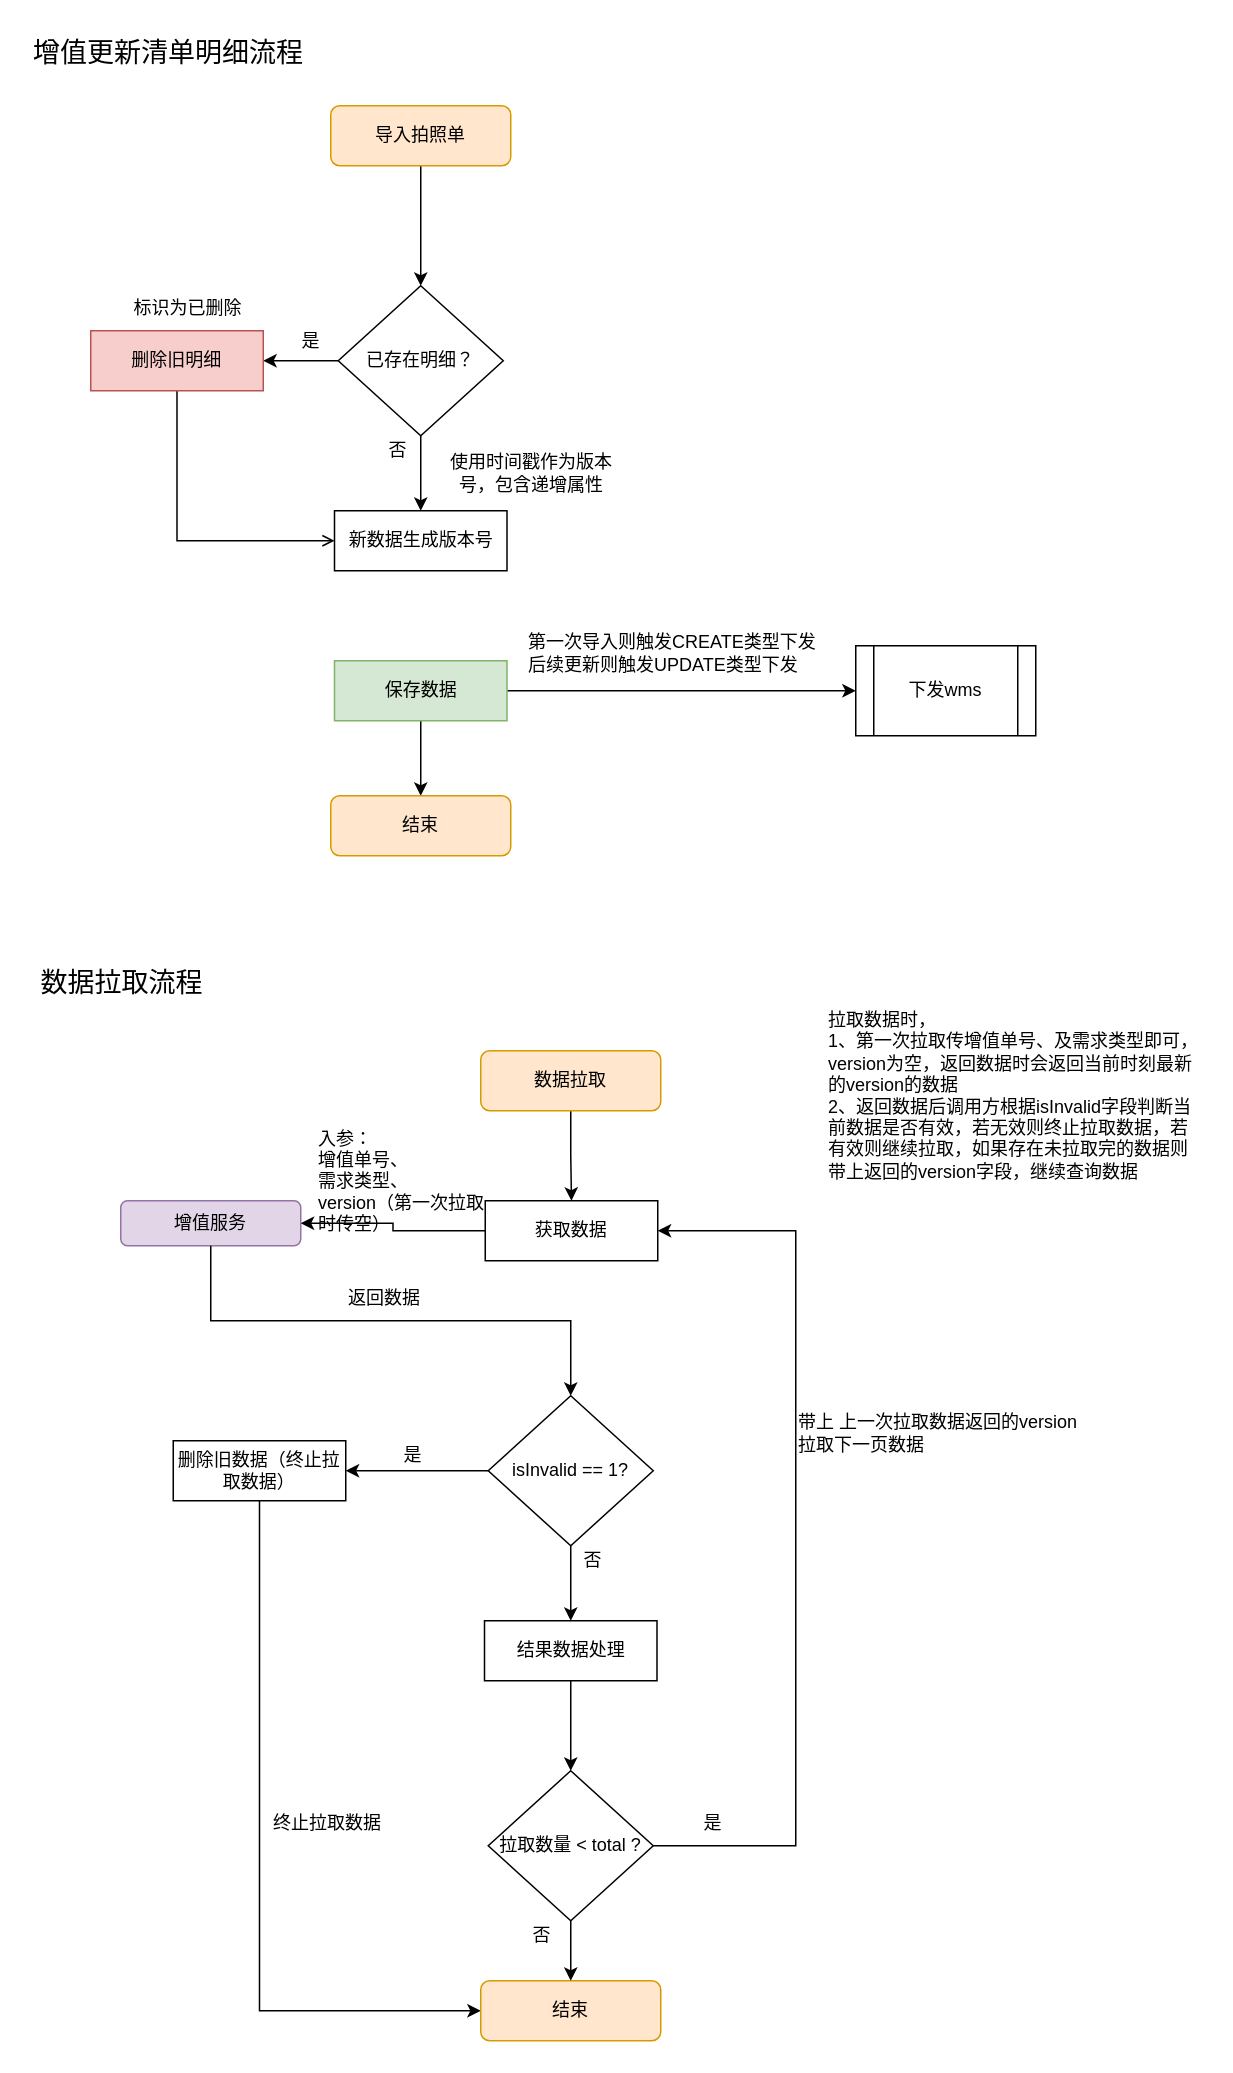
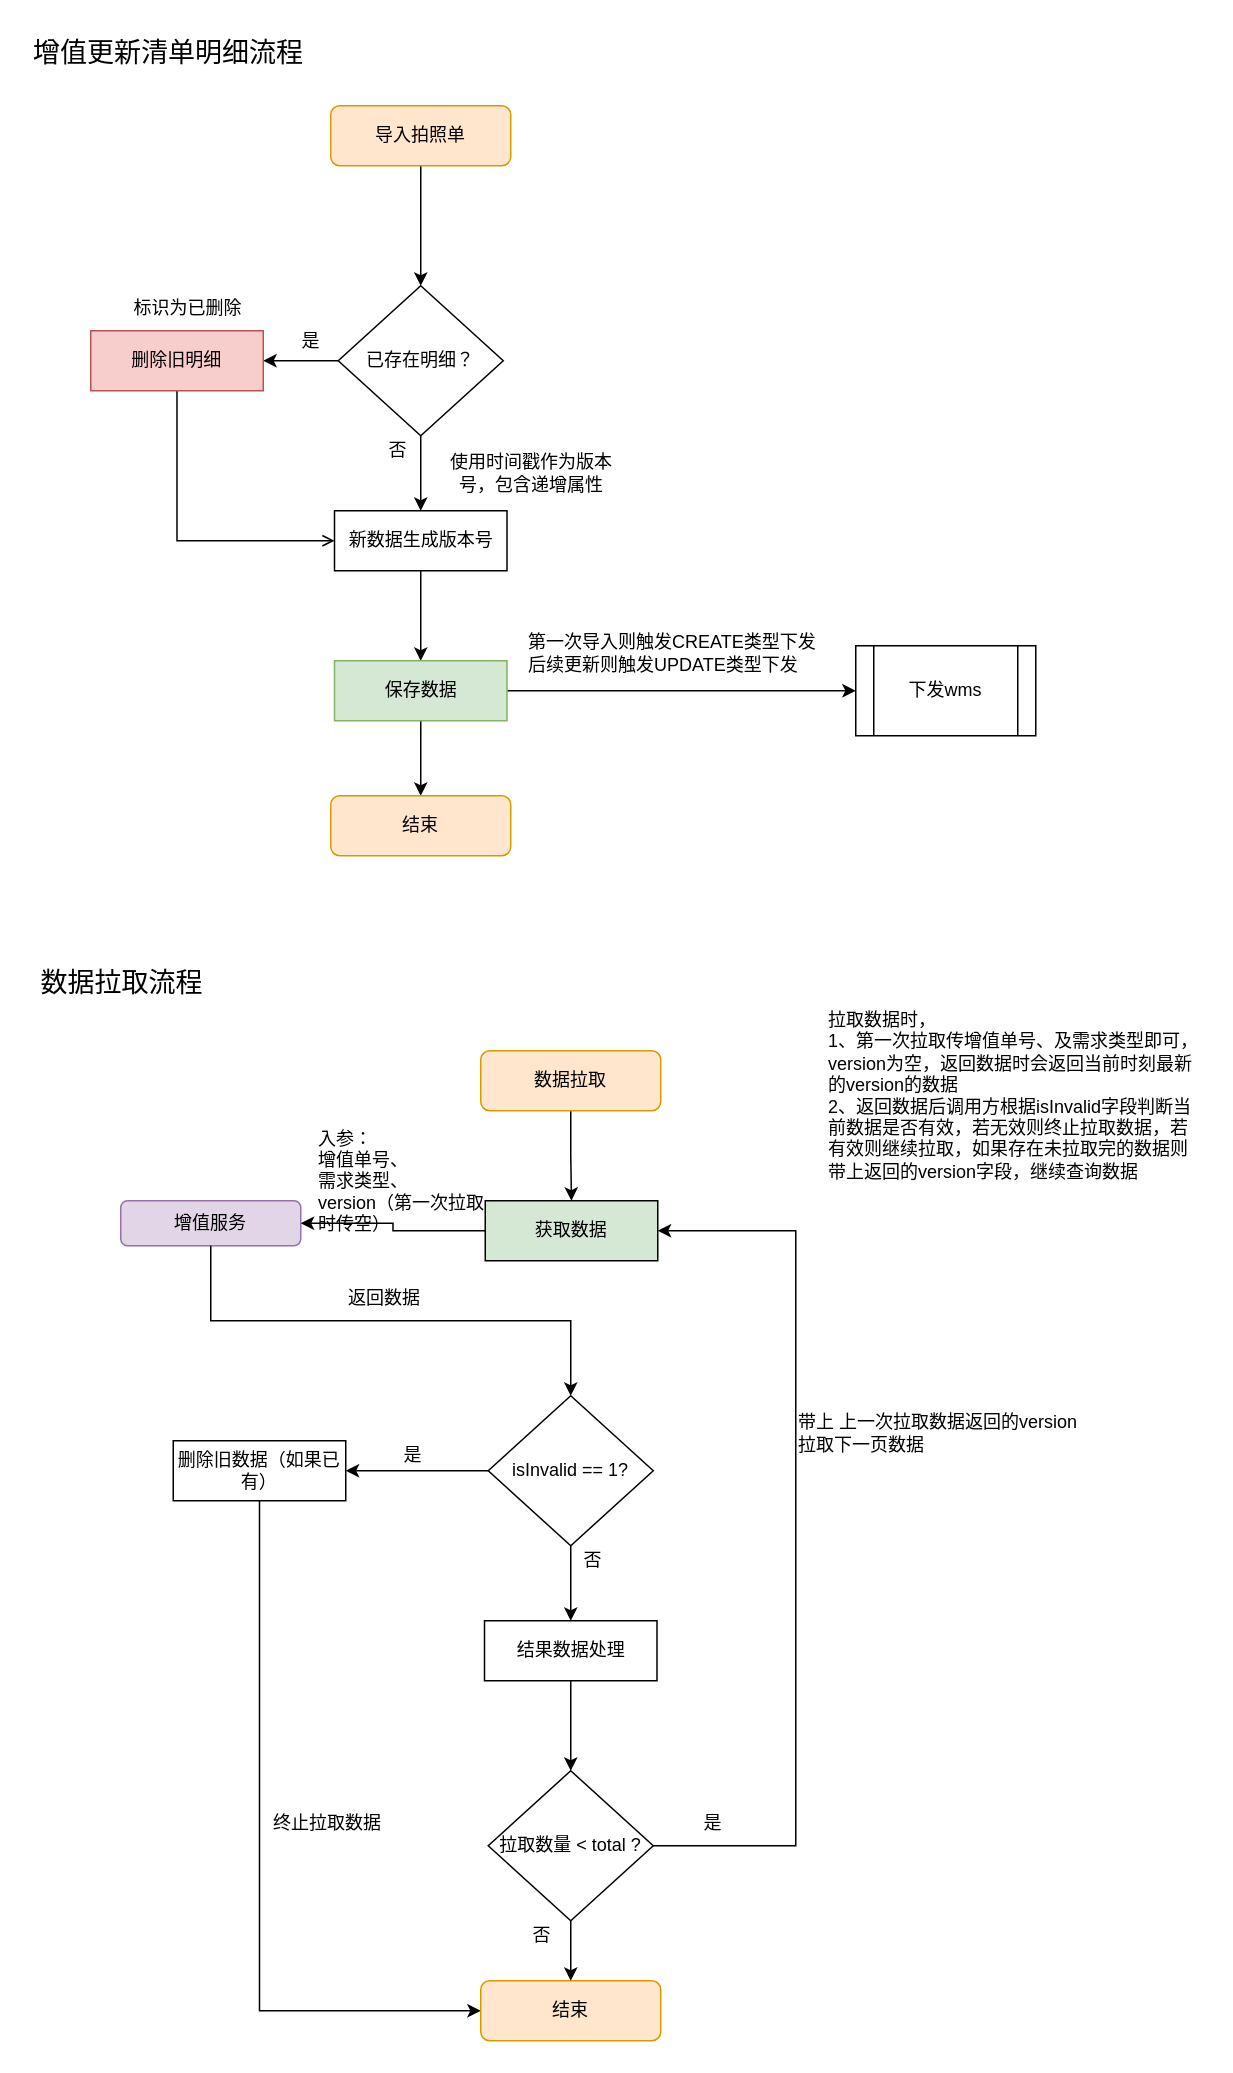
  <mxCell id="0" />
  <mxCell id="1" parent="0" />
  <mxCell id="2" style="edgeStyle=orthogonalEdgeStyle;rounded=0;orthogonalLoop=1;jettySize=auto;html=1;entryX=0.5;entryY=0;entryDx=0;entryDy=0;" edge="1" parent="1" source="3" target="6"><mxGeometry relative="1" as="geometry"><mxPoint x="290" y="180" as="targetPoint" /></mxGeometry></mxCell>
  <mxCell id="3" value="导入拍照单" style="rounded=1;whiteSpace=wrap;html=1;fillColor=#ffe6cc;strokeColor=#d79b00;" vertex="1" parent="1"><mxGeometry x="220" y="70" width="120" height="40" as="geometry" /></mxCell>
  <mxCell id="4" style="edgeStyle=orthogonalEdgeStyle;rounded=0;orthogonalLoop=1;jettySize=auto;html=1;entryX=1;entryY=0.5;entryDx=0;entryDy=0;" edge="1" parent="1" source="6" target="8"><mxGeometry relative="1" as="geometry" /></mxCell>
  <mxCell id="5" style="edgeStyle=orthogonalEdgeStyle;rounded=0;orthogonalLoop=1;jettySize=auto;html=1;entryX=0.5;entryY=0;entryDx=0;entryDy=0;" edge="1" parent="1" source="6" target="11"><mxGeometry relative="1" as="geometry" /></mxCell>
  <mxCell id="6" value="已存在明细？" style="rhombus;whiteSpace=wrap;html=1;" vertex="1" parent="1"><mxGeometry x="225" y="190" width="110" height="100" as="geometry" /></mxCell>
  <mxCell id="7" style="edgeStyle=orthogonalEdgeStyle;rounded=0;orthogonalLoop=1;jettySize=auto;html=1;entryX=0;entryY=0.5;entryDx=0;entryDy=0;exitX=0.5;exitY=1;exitDx=0;exitDy=0;endArrow=open;" edge="1" parent="1" source="8" target="11"><mxGeometry relative="1" as="geometry" /></mxCell>
  <mxCell id="8" value="删除旧明细" style="rounded=0;whiteSpace=wrap;html=1;fillColor=#f8cecc;strokeColor=#b85450;" vertex="1" parent="1"><mxGeometry x="60" y="220" width="115" height="40" as="geometry" /></mxCell>
  <mxCell id="9" value="标识为已删除" style="text;html=1;align=center;verticalAlign=middle;whiteSpace=wrap;rounded=0;" vertex="1" parent="1"><mxGeometry x="80" y="190" width="90" height="30" as="geometry" /></mxCell>
+ <mxCell id="10" style="edgeStyle=orthogonalEdgeStyle;rounded=0;orthogonalLoop=1;jettySize=auto;html=1;entryX=0.5;entryY=0;entryDx=0;entryDy=0;" edge="1" parent="1" source="11" target="14"><mxGeometry relative="1" as="geometry" /></mxCell>
  <mxCell id="11" value="新数据生成版本号" style="rounded=0;whiteSpace=wrap;html=1;" vertex="1" parent="1"><mxGeometry x="222.5" y="340" width="115" height="40" as="geometry" /></mxCell>
  <mxCell id="12" style="edgeStyle=orthogonalEdgeStyle;rounded=0;orthogonalLoop=1;jettySize=auto;html=1;entryX=0.5;entryY=0;entryDx=0;entryDy=0;" edge="1" parent="1" source="14" target="15"><mxGeometry relative="1" as="geometry" /></mxCell>
  <mxCell id="13" style="edgeStyle=orthogonalEdgeStyle;rounded=0;orthogonalLoop=1;jettySize=auto;html=1;entryX=0;entryY=0.5;entryDx=0;entryDy=0;" edge="1" parent="1" source="14" target="16"><mxGeometry relative="1" as="geometry" /></mxCell>
  <mxCell id="14" value="保存数据" style="rounded=0;whiteSpace=wrap;html=1;fillColor=#d5e8d4;strokeColor=#82b366;" vertex="1" parent="1"><mxGeometry x="222.5" y="440" width="115" height="40" as="geometry" /></mxCell>
  <mxCell id="15" value="结束" style="rounded=1;whiteSpace=wrap;html=1;fillColor=#ffe6cc;strokeColor=#d79b00;" vertex="1" parent="1"><mxGeometry x="220" y="530" width="120" height="40" as="geometry" /></mxCell>
  <mxCell id="16" value="下发wms" style="shape=process;whiteSpace=wrap;html=1;backgroundOutline=1;" vertex="1" parent="1"><mxGeometry x="570" y="430" width="120" height="60" as="geometry" /></mxCell>
  <mxCell id="17" value="是" style="text;html=1;align=center;verticalAlign=middle;whiteSpace=wrap;rounded=0;" vertex="1" parent="1"><mxGeometry x="192" y="217" width="30" height="20" as="geometry" /></mxCell>
  <mxCell id="18" value="否" style="text;html=1;align=center;verticalAlign=middle;whiteSpace=wrap;rounded=0;" vertex="1" parent="1"><mxGeometry x="250" y="290" width="30" height="20" as="geometry" /></mxCell>
  <mxCell id="19" value="使用时间戳作为版本号，包含递增属性" style="text;html=1;align=center;verticalAlign=middle;whiteSpace=wrap;rounded=0;" vertex="1" parent="1"><mxGeometry x="294" y="300" width="120" height="30" as="geometry" /></mxCell>
  <mxCell id="20" value="第一次导入则触发CREATE类型下发&lt;div&gt;后续更新则触发UPDATE类型下发&lt;/div&gt;" style="text;html=1;align=left;verticalAlign=middle;whiteSpace=wrap;rounded=0;" vertex="1" parent="1"><mxGeometry x="350" y="420" width="200" height="30" as="geometry" /></mxCell>
  <mxCell id="21" style="edgeStyle=orthogonalEdgeStyle;rounded=0;orthogonalLoop=1;jettySize=auto;html=1;entryX=0.5;entryY=0;entryDx=0;entryDy=0;" edge="1" parent="1" source="22" target="25"><mxGeometry relative="1" as="geometry" /></mxCell>
  <mxCell id="22" value="数据拉取" style="rounded=1;whiteSpace=wrap;html=1;fillColor=#ffe6cc;strokeColor=#d79b00;" vertex="1" parent="1"><mxGeometry x="320" y="700" width="120" height="40" as="geometry" /></mxCell>
  <mxCell id="23" value="增值服务" style="rounded=1;whiteSpace=wrap;html=1;fillColor=#e1d5e7;strokeColor=#9673a6;" vertex="1" parent="1"><mxGeometry x="80" y="800" width="120" height="30" as="geometry" /></mxCell>
  <mxCell id="24" style="edgeStyle=orthogonalEdgeStyle;rounded=0;orthogonalLoop=1;jettySize=auto;html=1;entryX=1;entryY=0.5;entryDx=0;entryDy=0;" edge="1" parent="1" source="25" target="23"><mxGeometry relative="1" as="geometry" /></mxCell>
- <mxCell id="25" value="获取数据" style="rounded=0;whiteSpace=wrap;html=1;" vertex="1" parent="1"><mxGeometry x="323" y="800" width="115" height="40" as="geometry" /></mxCell>
+ <mxCell id="25" value="获取数据" style="rounded=0;whiteSpace=wrap;html=1;fillColor=#d5e8d4;" vertex="1" parent="1"><mxGeometry x="323" y="800" width="115" height="40" as="geometry" /></mxCell>
  <mxCell id="26" style="edgeStyle=orthogonalEdgeStyle;rounded=0;orthogonalLoop=1;jettySize=auto;html=1;entryX=1;entryY=0.5;entryDx=0;entryDy=0;" edge="1" parent="1" source="38" target="30"><mxGeometry relative="1" as="geometry" /></mxCell>
  <mxCell id="27" value="入参：&lt;div&gt;增值单号、&lt;/div&gt;&lt;div&gt;需求类型、&lt;div&gt;version（第一次拉取时传空）&lt;/div&gt;&lt;/div&gt;" style="text;html=1;align=left;verticalAlign=middle;whiteSpace=wrap;rounded=0;" vertex="1" parent="1"><mxGeometry x="210" y="753" width="120" height="67" as="geometry" /></mxCell>
  <mxCell id="28" value="返回数据" style="text;html=1;align=left;verticalAlign=middle;whiteSpace=wrap;rounded=0;" vertex="1" parent="1"><mxGeometry x="230" y="850" width="70" height="30" as="geometry" /></mxCell>
  <mxCell id="29" style="edgeStyle=orthogonalEdgeStyle;rounded=0;orthogonalLoop=1;jettySize=auto;html=1;entryX=0;entryY=0.5;entryDx=0;entryDy=0;exitX=0.5;exitY=1;exitDx=0;exitDy=0;" edge="1" parent="1" source="30" target="31"><mxGeometry relative="1" as="geometry" /></mxCell>
- <mxCell id="30" value="删除旧数据（终止拉取数据）" style="rounded=0;whiteSpace=wrap;html=1;" vertex="1" parent="1"><mxGeometry x="115" y="960" width="115" height="40" as="geometry" /></mxCell>
+ <mxCell id="30" value="删除旧数据（如果已有）" style="rounded=0;whiteSpace=wrap;html=1;" vertex="1" parent="1"><mxGeometry x="115" y="960" width="115" height="40" as="geometry" /></mxCell>
  <mxCell id="31" value="结束" style="rounded=1;whiteSpace=wrap;html=1;fillColor=#ffe6cc;strokeColor=#d79b00;" vertex="1" parent="1"><mxGeometry x="320" y="1320" width="120" height="40" as="geometry" /></mxCell>
  <mxCell id="32" value="终止拉取数据" style="text;html=1;align=left;verticalAlign=middle;whiteSpace=wrap;rounded=0;" vertex="1" parent="1"><mxGeometry x="180" y="1200" width="80" height="30" as="geometry" /></mxCell>
  <mxCell id="33" style="edgeStyle=orthogonalEdgeStyle;rounded=0;orthogonalLoop=1;jettySize=auto;html=1;entryX=0.5;entryY=0;entryDx=0;entryDy=0;" edge="1" parent="1" source="35" target="31"><mxGeometry relative="1" as="geometry" /></mxCell>
  <mxCell id="34" style="edgeStyle=orthogonalEdgeStyle;rounded=0;orthogonalLoop=1;jettySize=auto;html=1;entryX=1;entryY=0.5;entryDx=0;entryDy=0;exitX=1;exitY=0.5;exitDx=0;exitDy=0;" edge="1" parent="1" source="35" target="25"><mxGeometry relative="1" as="geometry"><mxPoint x="570" y="990" as="targetPoint" /><Array as="points"><mxPoint x="530" y="1230" /><mxPoint x="530" y="820" /></Array></mxGeometry></mxCell>
  <mxCell id="35" value="拉取数量 &amp;lt; total ?" style="rhombus;whiteSpace=wrap;html=1;" vertex="1" parent="1"><mxGeometry x="325" y="1180" width="110" height="100" as="geometry" /></mxCell>
  <mxCell id="36" value="" style="edgeStyle=orthogonalEdgeStyle;rounded=0;orthogonalLoop=1;jettySize=auto;html=1;exitX=0.5;exitY=1;exitDx=0;exitDy=0;" edge="1" parent="1" source="23" target="38"><mxGeometry relative="1" as="geometry"><mxPoint x="140" y="840" as="sourcePoint" /><mxPoint x="380" y="980" as="targetPoint" /></mxGeometry></mxCell>
  <mxCell id="37" style="edgeStyle=orthogonalEdgeStyle;rounded=0;orthogonalLoop=1;jettySize=auto;html=1;entryX=0.5;entryY=0;entryDx=0;entryDy=0;" edge="1" parent="1" source="38" target="40"><mxGeometry relative="1" as="geometry" /></mxCell>
  <mxCell id="38" value="isInvalid == 1?" style="rhombus;whiteSpace=wrap;html=1;" vertex="1" parent="1"><mxGeometry x="325" y="930" width="110" height="100" as="geometry" /></mxCell>
  <mxCell id="39" style="edgeStyle=orthogonalEdgeStyle;rounded=0;orthogonalLoop=1;jettySize=auto;html=1;entryX=0.5;entryY=0;entryDx=0;entryDy=0;" edge="1" parent="1" source="40" target="35"><mxGeometry relative="1" as="geometry" /></mxCell>
  <mxCell id="40" value="结果数据处理" style="rounded=0;whiteSpace=wrap;html=1;" vertex="1" parent="1"><mxGeometry x="322.5" y="1080" width="115" height="40" as="geometry" /></mxCell>
  <mxCell id="41" value="带上 上一次拉取数据返回的version&lt;div&gt;拉取下一页数据&lt;/div&gt;" style="text;html=1;align=left;verticalAlign=middle;whiteSpace=wrap;rounded=0;" vertex="1" parent="1"><mxGeometry x="530" y="940" width="190" height="30" as="geometry" /></mxCell>
  <mxCell id="42" value="否" style="text;html=1;align=center;verticalAlign=middle;whiteSpace=wrap;rounded=0;" vertex="1" parent="1"><mxGeometry x="380" y="1030" width="30" height="20" as="geometry" /></mxCell>
  <mxCell id="43" value="否" style="text;html=1;align=center;verticalAlign=middle;whiteSpace=wrap;rounded=0;" vertex="1" parent="1"><mxGeometry x="346" y="1280" width="30" height="20" as="geometry" /></mxCell>
  <mxCell id="44" value="是" style="text;html=1;align=center;verticalAlign=middle;whiteSpace=wrap;rounded=0;" vertex="1" parent="1"><mxGeometry x="260" y="960" width="30" height="20" as="geometry" /></mxCell>
  <mxCell id="45" value="是" style="text;html=1;align=center;verticalAlign=middle;whiteSpace=wrap;rounded=0;" vertex="1" parent="1"><mxGeometry x="460" y="1205" width="30" height="20" as="geometry" /></mxCell>
  <mxCell id="46" value="&lt;font style=&quot;font-size: 18px;&quot;&gt;增值更新清单明细流程&lt;/font&gt;" style="text;html=1;align=left;verticalAlign=middle;whiteSpace=wrap;rounded=0;" vertex="1" parent="1"><mxGeometry x="20" y="20" width="185" height="30" as="geometry" /></mxCell>
  <mxCell id="47" value="&lt;font style=&quot;font-size: 18px;&quot;&gt;数据拉取流程&lt;/font&gt;" style="text;html=1;align=left;verticalAlign=middle;whiteSpace=wrap;rounded=0;" vertex="1" parent="1"><mxGeometry x="25" y="640" width="150" height="30" as="geometry" /></mxCell>
  <mxCell id="48" value="拉取数据时，&lt;div&gt;1、第一次拉取传增值单号、及需求类型即可，version为空，返回数据时会返回当前时刻最新的version的数据&lt;/div&gt;&lt;div&gt;2、返回数据后调用方根据isInvalid字段判断当前数据是否有效，若无效则终止拉取数据，若有效则继续拉取，如果存在未拉取完的数据则带上返回的version字段，继续查询数据&lt;/div&gt;" style="text;html=1;align=left;verticalAlign=middle;whiteSpace=wrap;rounded=0;" vertex="1" parent="1"><mxGeometry x="550" y="660" width="250" height="140" as="geometry" /></mxCell>
